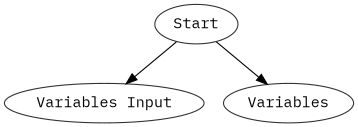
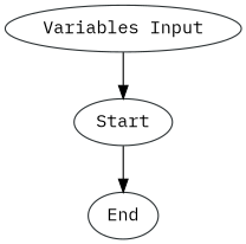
  digraph {
    fontname="IBM Plex Mono"
    node [color="#2e3436" fontname="IBM Plex Mono"]
    edge [fontname="IBM Plex Mono"]
    n1 [label=Start]
    n2 [label="Variables\ Input"]
-   n3 [label=Variables]
-   n1 -> n2
+   n3 [label=End]
+   n2 -> n1
    n1 -> n3
  }
